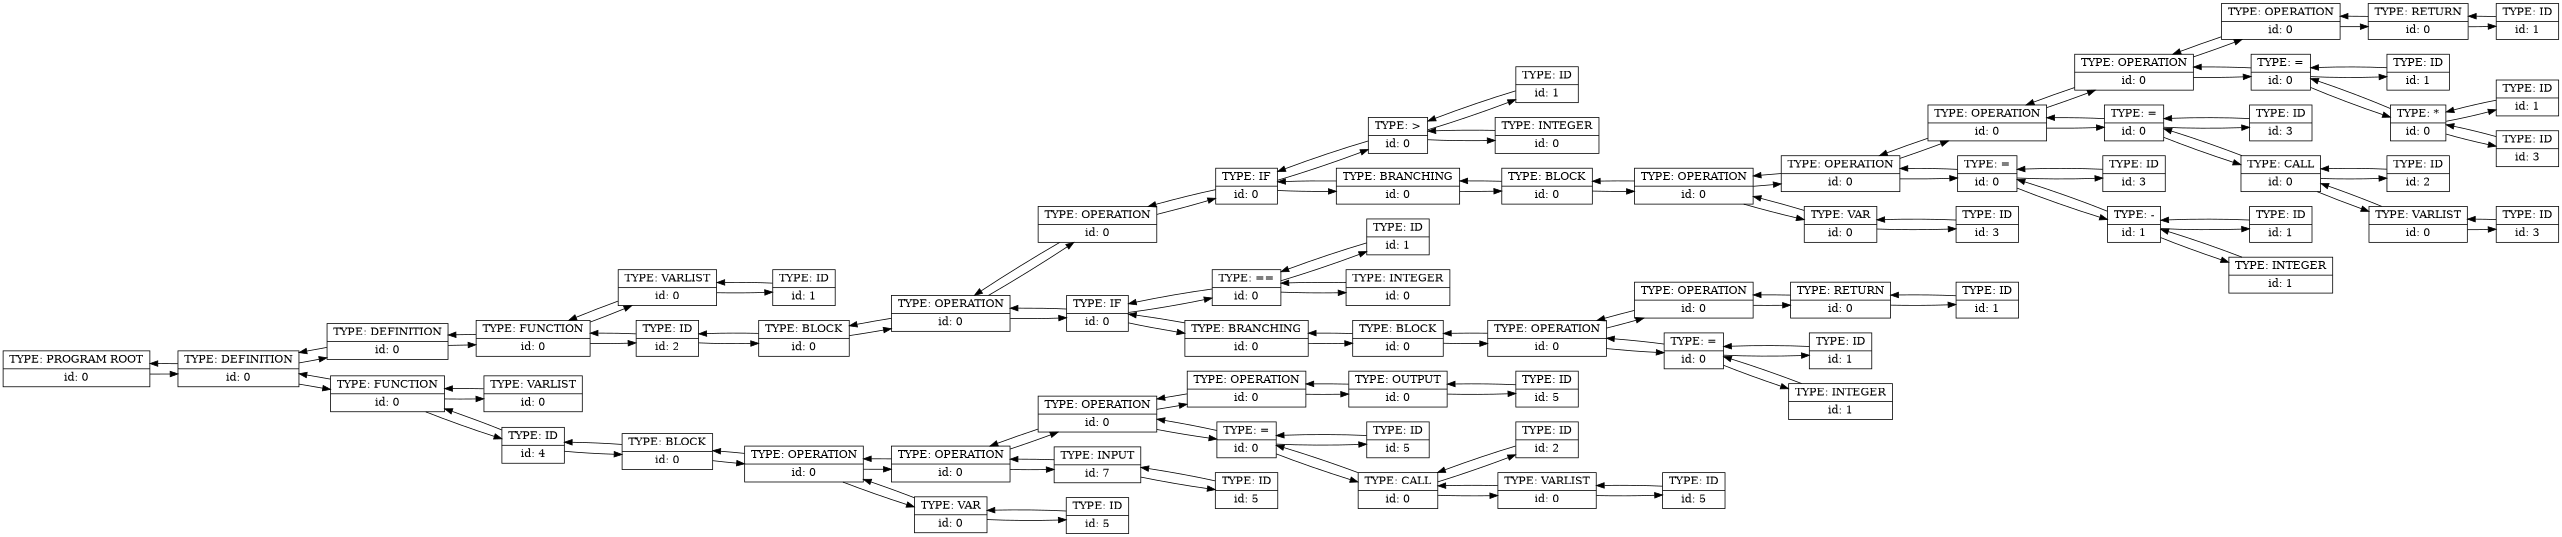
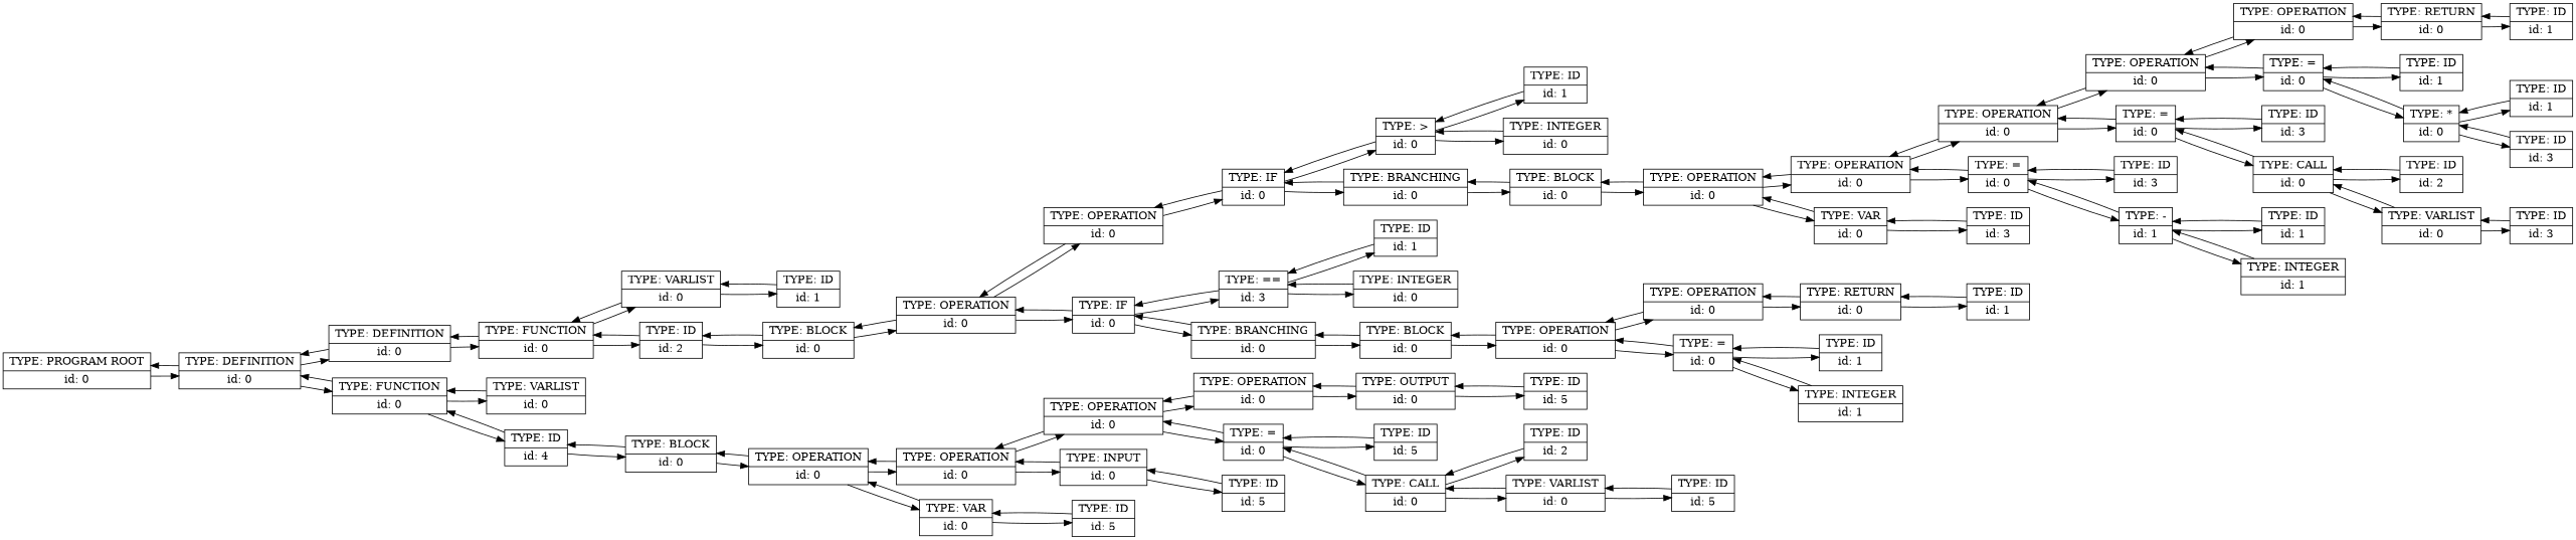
  digraph {
    fontname="DejaVu Serif"
    rankdir=LR
    node [fontname="DejaVu Serif" shape=record]
    edge [fontname="DejaVu Serif"]
    n1 [label="TYPE: PROGRAM ROOT | id: 0"]
    n2 [label="TYPE: DEFINITION | id: 0"]
    n3 [label="TYPE: DEFINITION | id: 0"]
    n4 [label="TYPE: FUNCTION | id: 0"]
    n5 [label="TYPE: FUNCTION | id: 0"]
    n6 [label="TYPE: VARLIST | id: 0"]
    n7 [label="TYPE: ID | id: 4"]
    n8 [label="TYPE: VARLIST | id: 0"]
    n9 [label="TYPE: ID | id: 2"]
    n10 [label="TYPE: ID | id: 1"]
    n11 [label="TYPE: BLOCK | id: 0"]
    n12 [label="TYPE: OPERATION | id: 0"]
    n13 [label="TYPE: OPERATION | id: 0"]
    n14 [label="TYPE: IF | id: 0"]
    n15 [label="TYPE: IF | id: 0"]
-   n16 [label="TYPE: == | id: 0"]
+   n16 [label="TYPE: == | id: 3"]
    n17 [label="TYPE: BRANCHING | id: 0"]
    n18 [label="TYPE: \> | id: 0"]
    n19 [label="TYPE: BRANCHING | id: 0"]
    n20 [label="TYPE: ID | id: 1"]
    n21 [label="TYPE: INTEGER | id: 0"]
    n22 [label="TYPE: BLOCK | id: 0"]
    n23 [label="TYPE: OPERATION | id: 0"]
    n24 [label="TYPE: OPERATION | id: 0"]
    n25 [label="TYPE: VAR | id: 0"]
    n26 [label="TYPE: OPERATION | id: 0"]
    n27 [label="TYPE: = | id: 0"]
    n28 [label="TYPE: ID | id: 3"]
    n29 [label="TYPE: OPERATION | id: 0"]
    n30 [label="TYPE: = | id: 0"]
    n31 [label="TYPE: ID | id: 3"]
    n32 [label="TYPE: - | id: 1"]
    n33 [label="TYPE: OPERATION | id: 0"]
    n34 [label="TYPE: = | id: 0"]
    n35 [label="TYPE: ID | id: 3"]
    n36 [label="TYPE: CALL | id: 0"]
    n37 [label="TYPE: RETURN | id: 0"]
    n38 [label="TYPE: ID | id: 1"]
    n39 [label="TYPE: * | id: 0"]
    n40 [label="TYPE: ID | id: 1"]
    n41 [label="TYPE: ID | id: 1"]
    n42 [label="TYPE: ID | id: 3"]
    n43 [label="TYPE: ID | id: 2"]
    n44 [label="TYPE: VARLIST | id: 0"]
    n45 [label="TYPE: ID | id: 3"]
    n46 [label="TYPE: ID | id: 1"]
    n47 [label="TYPE: INTEGER | id: 1"]
    n48 [label="TYPE: ID | id: 1"]
    n49 [label="TYPE: INTEGER | id: 0"]
    n50 [label="TYPE: BLOCK | id: 0"]
    n51 [label="TYPE: OPERATION | id: 0"]
    n52 [label="TYPE: OPERATION | id: 0"]
    n53 [label="TYPE: = | id: 0"]
    n54 [label="TYPE: RETURN | id: 0"]
    n55 [label="TYPE: ID | id: 1"]
    n56 [label="TYPE: INTEGER | id: 1"]
    n57 [label="TYPE: ID | id: 1"]
    n58 [label="TYPE: BLOCK | id: 0"]
    n59 [label="TYPE: OPERATION | id: 0"]
    n60 [label="TYPE: OPERATION | id: 0"]
    n61 [label="TYPE: VAR | id: 0"]
    n62 [label="TYPE: OPERATION | id: 0"]
-   n63 [label="TYPE: INPUT | id: 7"]
+   n63 [label="TYPE: INPUT | id: 0"]
    n64 [label="TYPE: ID | id: 5"]
    n65 [label="TYPE: OPERATION | id: 0"]
    n66 [label="TYPE: = | id: 0"]
    n67 [label="TYPE: ID | id: 5"]
    n68 [label="TYPE: OUTPUT | id: 0"]
    n69 [label="TYPE: ID | id: 5"]
    n70 [label="TYPE: CALL | id: 0"]
    n71 [label="TYPE: ID | id: 5"]
    n72 [label="TYPE: ID | id: 2"]
    n73 [label="TYPE: VARLIST | id: 0"]
    n74 [label="TYPE: ID | id: 5"]
    n1 -> n2
    n2 -> n1
    n2 -> n3
    n2 -> n4
    n3 -> n2
    n3 -> n5
    n4 -> n2
    n4 -> n6
    n4 -> n7
    n5 -> n3
    n5 -> n8
    n5 -> n9
    n6 -> n4
    n7 -> n4
    n7 -> n58
    n8 -> n5
    n8 -> n10
    n9 -> n5
    n9 -> n11
    n10 -> n8
    n11 -> n9
    n11 -> n12
    n12 -> n11
    n12 -> n13
    n12 -> n14
    n13 -> n12
    n13 -> n15
    n14 -> n12
    n14 -> n16
    n14 -> n17
    n15 -> n13
    n15 -> n18
    n15 -> n19
    n16 -> n14
    n16 -> n48
    n16 -> n49
    n17 -> n14
    n17 -> n50
    n18 -> n15
    n18 -> n20
    n18 -> n21
    n19 -> n15
    n19 -> n22
    n20 -> n18
    n21 -> n18
    n22 -> n19
    n22 -> n23
    n23 -> n22
    n23 -> n24
    n23 -> n25
    n24 -> n23
    n24 -> n26
    n24 -> n27
    n25 -> n23
    n25 -> n28
    n26 -> n24
    n26 -> n29
    n26 -> n30
    n27 -> n24
    n27 -> n31
    n27 -> n32
    n28 -> n25
    n29 -> n26
    n29 -> n33
    n29 -> n34
    n30 -> n26
    n30 -> n35
    n30 -> n36
    n31 -> n27
    n32 -> n27
    n32 -> n46
    n32 -> n47
    n33 -> n29
    n33 -> n37
    n34 -> n29
    n34 -> n38
    n34 -> n39
    n35 -> n30
    n36 -> n30
    n36 -> n43
    n36 -> n44
    n37 -> n33
    n37 -> n40
    n38 -> n34
    n39 -> n34
    n39 -> n41
    n39 -> n42
    n40 -> n37
    n41 -> n39
    n42 -> n39
    n43 -> n36
    n44 -> n36
    n44 -> n45
    n45 -> n44
    n46 -> n32
    n47 -> n32
    n48 -> n16
    n49 -> n16
    n50 -> n17
    n50 -> n51
    n51 -> n50
    n51 -> n52
    n51 -> n53
    n52 -> n51
    n52 -> n54
    n53 -> n51
    n53 -> n55
    n53 -> n56
    n54 -> n52
    n54 -> n57
    n55 -> n53
    n56 -> n53
    n57 -> n54
    n58 -> n7
    n58 -> n59
    n59 -> n58
    n59 -> n60
    n59 -> n61
    n60 -> n59
    n60 -> n62
    n60 -> n63
    n61 -> n59
    n61 -> n64
    n62 -> n60
    n62 -> n65
    n62 -> n66
    n63 -> n60
    n63 -> n67
    n64 -> n61
    n65 -> n62
    n65 -> n68
    n66 -> n62
    n66 -> n69
    n66 -> n70
    n67 -> n63
    n68 -> n65
    n68 -> n71
    n69 -> n66
    n70 -> n66
    n70 -> n72
    n70 -> n73
    n71 -> n68
    n72 -> n70
    n73 -> n70
    n73 -> n74
    n74 -> n73
  }
